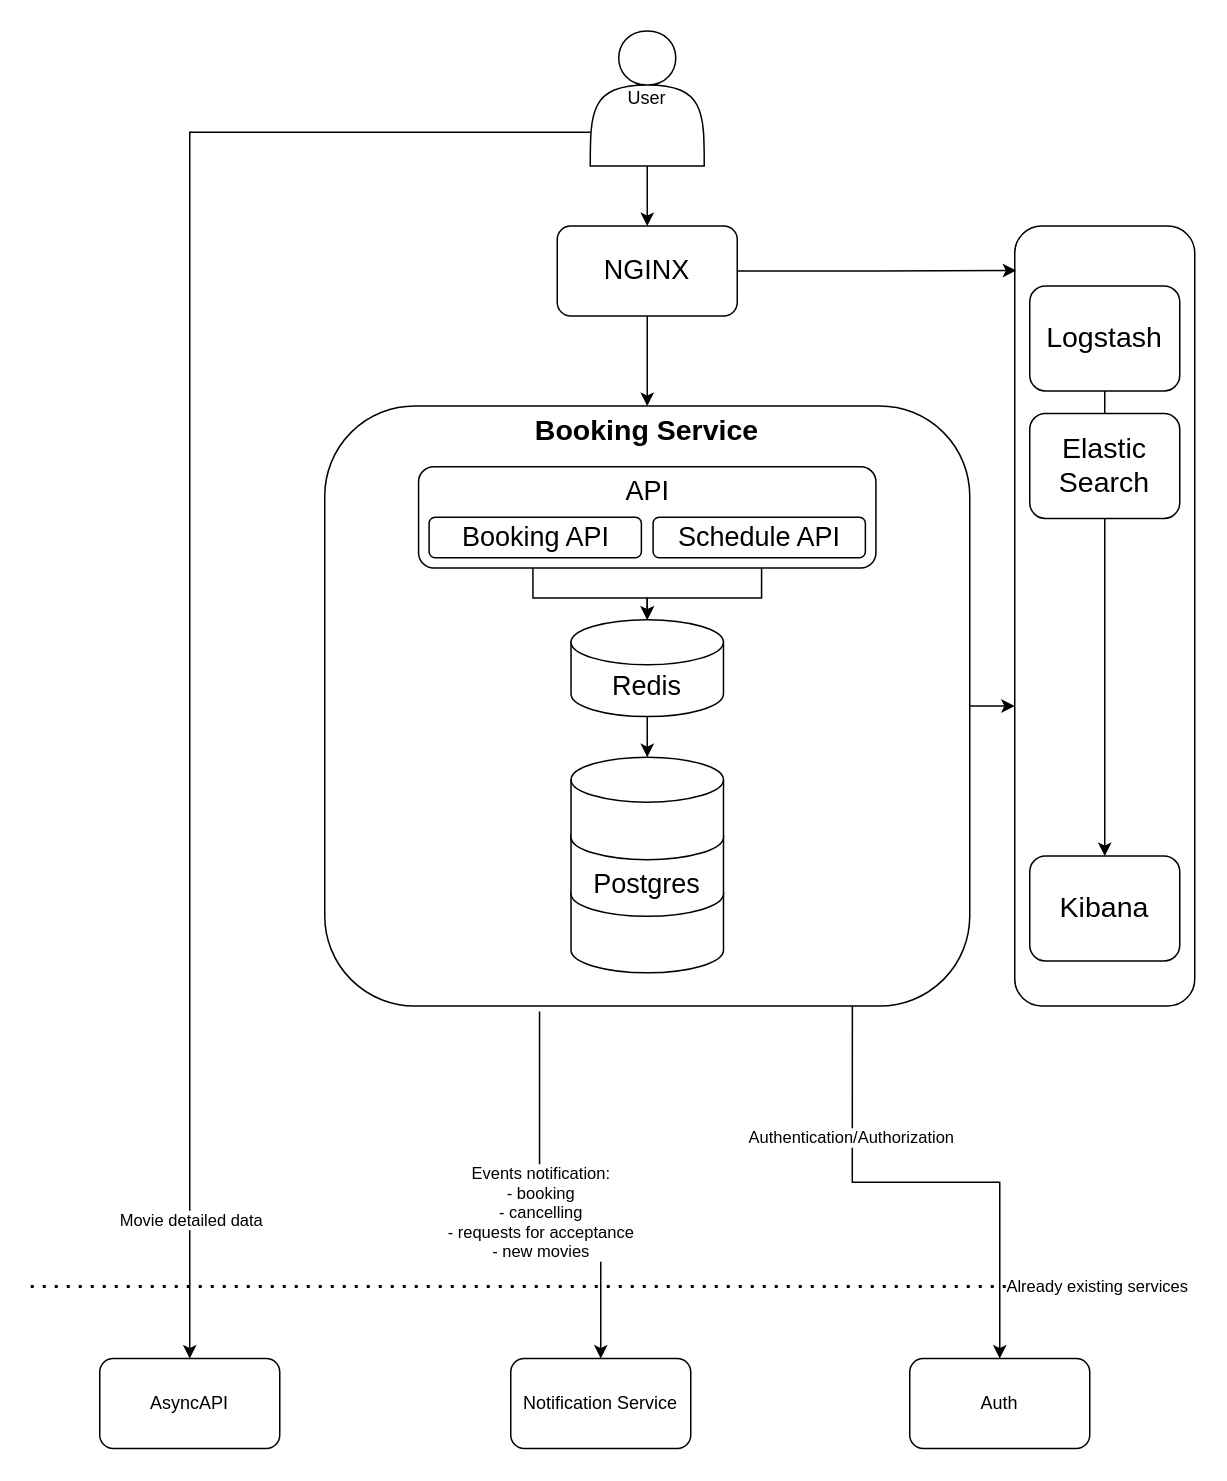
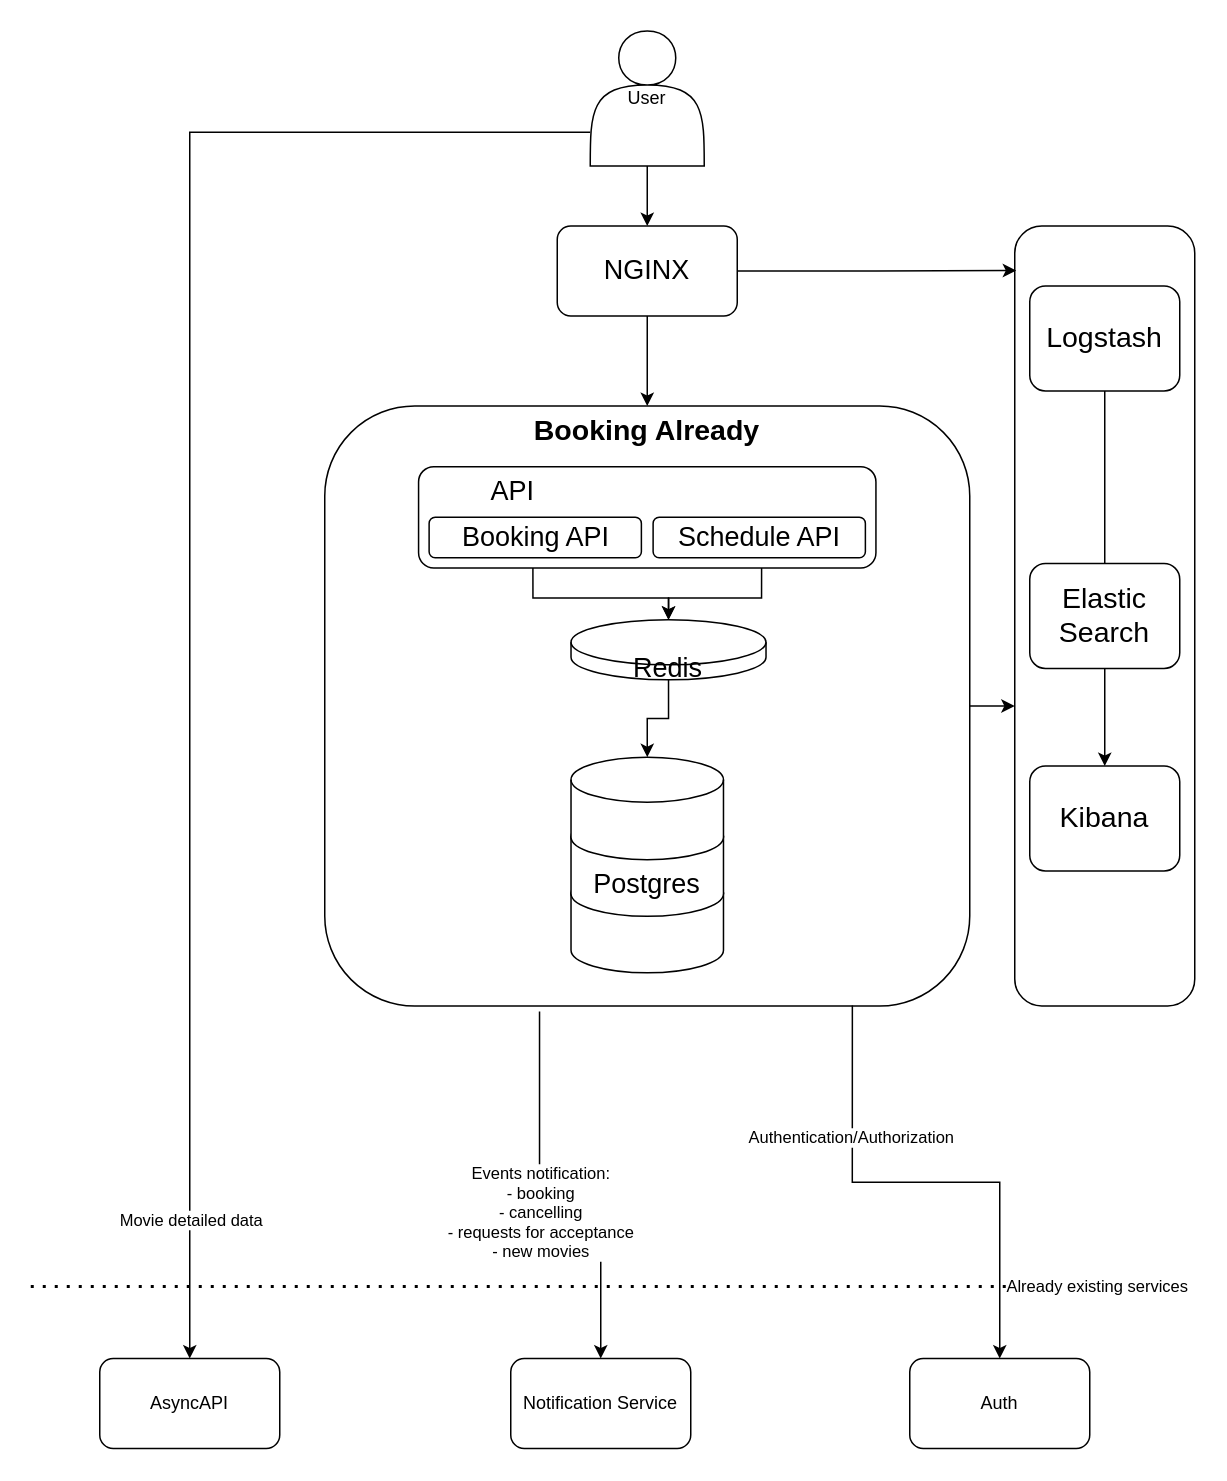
  <mxCell id="0" />
  <mxCell id="1" parent="0" />
  <mxCell id="2" style="edgeStyle=orthogonalEdgeStyle;rounded=0;orthogonalLoop=1;jettySize=auto;html=1;entryX=0.5;entryY=0;entryDx=0;entryDy=0;exitX=0.333;exitY=1.009;exitDx=0;exitDy=0;exitPerimeter=0;" parent="1" source="16" target="9" edge="1"><mxGeometry relative="1" as="geometry" /></mxCell>
  <mxCell id="3" value="Events notification:&lt;br&gt;- booking&lt;br&gt;- cancelling&lt;br&gt;- requests for acceptance&lt;br&gt;- new movies" style="edgeLabel;html=1;align=center;verticalAlign=middle;resizable=0;points=[];" parent="2" connectable="0" vertex="1"><mxGeometry x="-0.23" y="2" relative="1" as="geometry"><mxPoint x="-2" y="29" as="offset" /></mxGeometry></mxCell>
  <mxCell id="4" style="edgeStyle=orthogonalEdgeStyle;rounded=0;orthogonalLoop=1;jettySize=auto;html=1;entryX=0.5;entryY=0;entryDx=0;entryDy=0;exitX=0.818;exitY=0.999;exitDx=0;exitDy=0;exitPerimeter=0;" parent="1" source="16" target="10" edge="1"><mxGeometry relative="1" as="geometry"><mxPoint x="666" y="860" as="sourcePoint" /></mxGeometry></mxCell>
  <mxCell id="5" value="Authentication/Authorization" style="edgeLabel;html=1;align=center;verticalAlign=middle;resizable=0;points=[];" parent="4" connectable="0" vertex="1"><mxGeometry x="0.445" y="1" relative="1" as="geometry"><mxPoint x="-101" y="-55" as="offset" /></mxGeometry></mxCell>
  <mxCell id="6" value="" style="endArrow=none;dashed=1;html=1;dashPattern=1 3;strokeWidth=2;rounded=0;" parent="1" edge="1"><mxGeometry width="50" height="50" relative="1" as="geometry"><mxPoint x="20" y="857" as="sourcePoint" /><mxPoint x="780" y="857" as="targetPoint" /></mxGeometry></mxCell>
  <mxCell id="7" value="Already existing services" style="edgeLabel;html=1;align=center;verticalAlign=middle;resizable=0;points=[];" parent="6" connectable="0" vertex="1"><mxGeometry x="0.505" y="1" relative="1" as="geometry"><mxPoint x="138" as="offset" /></mxGeometry></mxCell>
  <mxCell id="8" value="AsyncAPI" style="rounded=1;whiteSpace=wrap;html=1;" parent="1" vertex="1"><mxGeometry x="66" y="905" width="120" height="60" as="geometry" /></mxCell>
  <mxCell id="9" value="Notification Service" style="rounded=1;whiteSpace=wrap;html=1;" parent="1" vertex="1"><mxGeometry x="340" y="905" width="120" height="60" as="geometry" /></mxCell>
  <mxCell id="10" value="Auth" style="rounded=1;whiteSpace=wrap;html=1;" parent="1" vertex="1"><mxGeometry x="606" y="905" width="120" height="60" as="geometry" /></mxCell>
  <mxCell id="11" style="edgeStyle=orthogonalEdgeStyle;rounded=0;orthogonalLoop=1;jettySize=auto;html=1;exitX=0;exitY=0.75;exitDx=0;exitDy=0;entryX=0.5;entryY=0;entryDx=0;entryDy=0;" parent="1" source="14" target="8" edge="1"><mxGeometry relative="1" as="geometry" /></mxCell>
  <mxCell id="12" value="Movie detailed data" style="edgeLabel;html=1;align=center;verticalAlign=middle;resizable=0;points=[];" parent="11" connectable="0" vertex="1"><mxGeometry x="0.18" relative="1" as="geometry"><mxPoint y="352" as="offset" /></mxGeometry></mxCell>
  <mxCell id="13" style="edgeStyle=orthogonalEdgeStyle;rounded=0;orthogonalLoop=1;jettySize=auto;html=1;entryX=0.5;entryY=0;entryDx=0;entryDy=0;" parent="1" source="14" target="33" edge="1"><mxGeometry relative="1" as="geometry" /></mxCell>
  <mxCell id="14" value="User" style="shape=actor;whiteSpace=wrap;html=1;" parent="1" vertex="1"><mxGeometry x="393" y="20" width="76" height="90" as="geometry" /></mxCell>
  <mxCell id="15" value="" style="group" parent="1" connectable="0" vertex="1"><mxGeometry x="216" y="270" width="430" height="400" as="geometry" /></mxCell>
  <mxCell id="16" value="" style="rounded=1;whiteSpace=wrap;html=1;fillColor=none;" parent="15" vertex="1"><mxGeometry width="430" height="400" as="geometry" /></mxCell>
  <mxCell id="17" style="edgeStyle=orthogonalEdgeStyle;rounded=0;orthogonalLoop=1;jettySize=auto;html=1;exitX=0.5;exitY=1;exitDx=0;exitDy=0;exitPerimeter=0;entryX=0.5;entryY=0;entryDx=0;entryDy=0;entryPerimeter=0;fontSize=20;" parent="15" source="18" target="28" edge="1"><mxGeometry relative="1" as="geometry" /></mxCell>
- <mxCell id="18" value="Redis" style="shape=cylinder3;whiteSpace=wrap;html=1;boundedLbl=1;backgroundOutline=1;size=15;fontSize=18;fillColor=default;" parent="15" vertex="1"><mxGeometry x="164.182" y="142.494" width="101.636" height="64.59" as="geometry" /></mxCell>
- <mxCell id="19" value="&lt;font style=&quot;font-size: 19px;&quot;&gt;&lt;b style=&quot;font-size: 19px;&quot;&gt;Booking Service&lt;/b&gt;&lt;/font&gt;" style="text;html=1;strokeColor=none;fillColor=none;align=center;verticalAlign=middle;whiteSpace=wrap;rounded=0;fontSize=19;" parent="15" vertex="1"><mxGeometry x="135.25" y="6.748" width="159.5" height="20.234" as="geometry" /></mxCell>
+ <mxCell id="18" value="Redis" style="shape=cylinder3;whiteSpace=wrap;html=1;boundedLbl=1;backgroundOutline=1;size=15;fontSize=18;fillColor=default;" parent="15" vertex="1"><mxGeometry x="164.182" y="142.494" width="130" height="40" as="geometry" /></mxCell>
+ <mxCell id="19" value="&lt;font style=&quot;font-size: 19px;&quot;&gt;&lt;b style=&quot;font-size: 19px;&quot;&gt;Booking Already&lt;/b&gt;&lt;/font&gt;" style="text;html=1;strokeColor=none;fillColor=none;align=center;verticalAlign=middle;whiteSpace=wrap;rounded=0;fontSize=19;" parent="15" vertex="1"><mxGeometry x="135.25" y="6.748" width="159.5" height="20.234" as="geometry" /></mxCell>
  <mxCell id="20" value="" style="group" parent="15" connectable="0" vertex="1"><mxGeometry x="62.545" y="40.472" width="304.909" height="67.454" as="geometry" /></mxCell>
  <mxCell id="21" value="" style="rounded=1;whiteSpace=wrap;html=1;fontSize=18;fillColor=none;" parent="20" vertex="1"><mxGeometry width="304.909" height="67.454" as="geometry" /></mxCell>
- <mxCell id="22" value="API" style="text;html=1;strokeColor=none;fillColor=none;align=center;verticalAlign=middle;whiteSpace=wrap;rounded=0;fontSize=18;" parent="20" vertex="1"><mxGeometry x="129" y="6.745" width="46.909" height="20.236" as="geometry" /></mxCell>
+ <mxCell id="22" value="API" style="text;html=1;strokeColor=none;fillColor=none;align=center;verticalAlign=middle;whiteSpace=wrap;rounded=0;fontSize=18;" parent="20" vertex="1"><mxGeometry x="39" y="6.745" width="46.909" height="20.236" as="geometry" /></mxCell>
  <mxCell id="23" value="Booking API" style="rounded=1;whiteSpace=wrap;html=1;fontSize=18;fillColor=default;" parent="20" vertex="1"><mxGeometry x="7.036" y="33.727" width="141.509" height="26.981" as="geometry" /></mxCell>
  <mxCell id="24" value="Schedule API" style="rounded=1;whiteSpace=wrap;html=1;fontSize=18;fillColor=default;" parent="20" vertex="1"><mxGeometry x="156.364" y="33.727" width="141.509" height="26.981" as="geometry" /></mxCell>
  <mxCell id="25" value="" style="group" parent="15" connectable="0" vertex="1"><mxGeometry x="164.182" y="234.097" width="101.636" height="143.817" as="geometry" /></mxCell>
  <mxCell id="26" value="" style="shape=cylinder3;whiteSpace=wrap;html=1;boundedLbl=1;backgroundOutline=1;size=15;fontSize=18;fillColor=default;" parent="25" vertex="1"><mxGeometry y="75.478" width="101.636" height="68.338" as="geometry" /></mxCell>
  <mxCell id="27" value="Postgres" style="shape=cylinder3;whiteSpace=wrap;html=1;boundedLbl=1;backgroundOutline=1;size=15;fontSize=18;fillColor=default;" parent="25" vertex="1"><mxGeometry y="37.739" width="101.636" height="68.338" as="geometry" /></mxCell>
  <mxCell id="28" value="" style="shape=cylinder3;whiteSpace=wrap;html=1;boundedLbl=1;backgroundOutline=1;size=15;fontSize=18;fillColor=default;" parent="25" vertex="1"><mxGeometry width="101.636" height="68.338" as="geometry" /></mxCell>
  <mxCell id="29" style="edgeStyle=orthogonalEdgeStyle;rounded=0;orthogonalLoop=1;jettySize=auto;html=1;exitX=0.25;exitY=1;exitDx=0;exitDy=0;fontSize=20;" parent="15" source="21" target="18" edge="1"><mxGeometry relative="1" as="geometry" /></mxCell>
  <mxCell id="30" style="edgeStyle=orthogonalEdgeStyle;rounded=0;orthogonalLoop=1;jettySize=auto;html=1;exitX=0.75;exitY=1;exitDx=0;exitDy=0;entryX=0.5;entryY=0;entryDx=0;entryDy=0;entryPerimeter=0;fontSize=20;" parent="15" source="21" target="18" edge="1"><mxGeometry relative="1" as="geometry" /></mxCell>
  <mxCell id="31" style="edgeStyle=orthogonalEdgeStyle;rounded=0;orthogonalLoop=1;jettySize=auto;html=1;exitX=0.5;exitY=1;exitDx=0;exitDy=0;entryX=0.5;entryY=0;entryDx=0;entryDy=0;fontSize=20;" parent="1" source="33" target="16" edge="1"><mxGeometry relative="1" as="geometry" /></mxCell>
  <mxCell id="32" style="edgeStyle=orthogonalEdgeStyle;rounded=0;orthogonalLoop=1;jettySize=auto;html=1;exitX=1;exitY=0.5;exitDx=0;exitDy=0;entryX=0.008;entryY=0.057;entryDx=0;entryDy=0;entryPerimeter=0;fontSize=19;" edge="1" parent="1" source="33" target="34"><mxGeometry relative="1" as="geometry" /></mxCell>
  <mxCell id="33" value="NGINX" style="rounded=1;whiteSpace=wrap;html=1;fontSize=18;fillColor=none;" parent="1" vertex="1"><mxGeometry x="371" y="150" width="120" height="60" as="geometry" /></mxCell>
  <mxCell id="34" value="" style="rounded=1;whiteSpace=wrap;html=1;fontSize=19;fillColor=none;" vertex="1" parent="1"><mxGeometry x="676" y="150" width="120" height="520" as="geometry" /></mxCell>
  <mxCell id="35" style="edgeStyle=orthogonalEdgeStyle;rounded=0;orthogonalLoop=1;jettySize=auto;html=1;exitX=0.5;exitY=1;exitDx=0;exitDy=0;entryX=0.5;entryY=0;entryDx=0;entryDy=0;fontSize=19;endArrow=none;" edge="1" parent="1" source="36" target="38"><mxGeometry relative="1" as="geometry" /></mxCell>
  <mxCell id="36" value="Logstash" style="rounded=1;whiteSpace=wrap;html=1;fontSize=19;fillColor=none;" vertex="1" parent="1"><mxGeometry x="686" y="190" width="100" height="70" as="geometry" /></mxCell>
  <mxCell id="37" style="edgeStyle=orthogonalEdgeStyle;rounded=0;orthogonalLoop=1;jettySize=auto;html=1;exitX=0.5;exitY=1;exitDx=0;exitDy=0;entryX=0.5;entryY=0;entryDx=0;entryDy=0;fontSize=19;" edge="1" parent="1" source="38" target="39"><mxGeometry relative="1" as="geometry" /></mxCell>
- <mxCell id="38" value="Elastic Search" style="rounded=1;whiteSpace=wrap;html=1;fontSize=19;fillColor=none;" vertex="1" parent="1"><mxGeometry x="686" y="275" width="100" height="70" as="geometry" /></mxCell>
- <mxCell id="39" value="Kibana" style="rounded=1;whiteSpace=wrap;html=1;fontSize=19;fillColor=none;" vertex="1" parent="1"><mxGeometry x="686" y="570" width="100" height="70" as="geometry" /></mxCell>
+ <mxCell id="38" value="Elastic Search" style="rounded=1;whiteSpace=wrap;html=1;fontSize=19;fillColor=none;" vertex="1" parent="1"><mxGeometry x="686" y="375" width="100" height="70" as="geometry" /></mxCell>
+ <mxCell id="39" value="Kibana" style="rounded=1;whiteSpace=wrap;html=1;fontSize=19;fillColor=none;" vertex="1" parent="1"><mxGeometry x="686" y="510" width="100" height="70" as="geometry" /></mxCell>
  <mxCell id="40" style="edgeStyle=orthogonalEdgeStyle;rounded=0;orthogonalLoop=1;jettySize=auto;html=1;exitX=1;exitY=0.5;exitDx=0;exitDy=0;entryX=0;entryY=0.615;entryDx=0;entryDy=0;entryPerimeter=0;fontSize=19;" edge="1" parent="1" source="16" target="34"><mxGeometry relative="1" as="geometry" /></mxCell>
